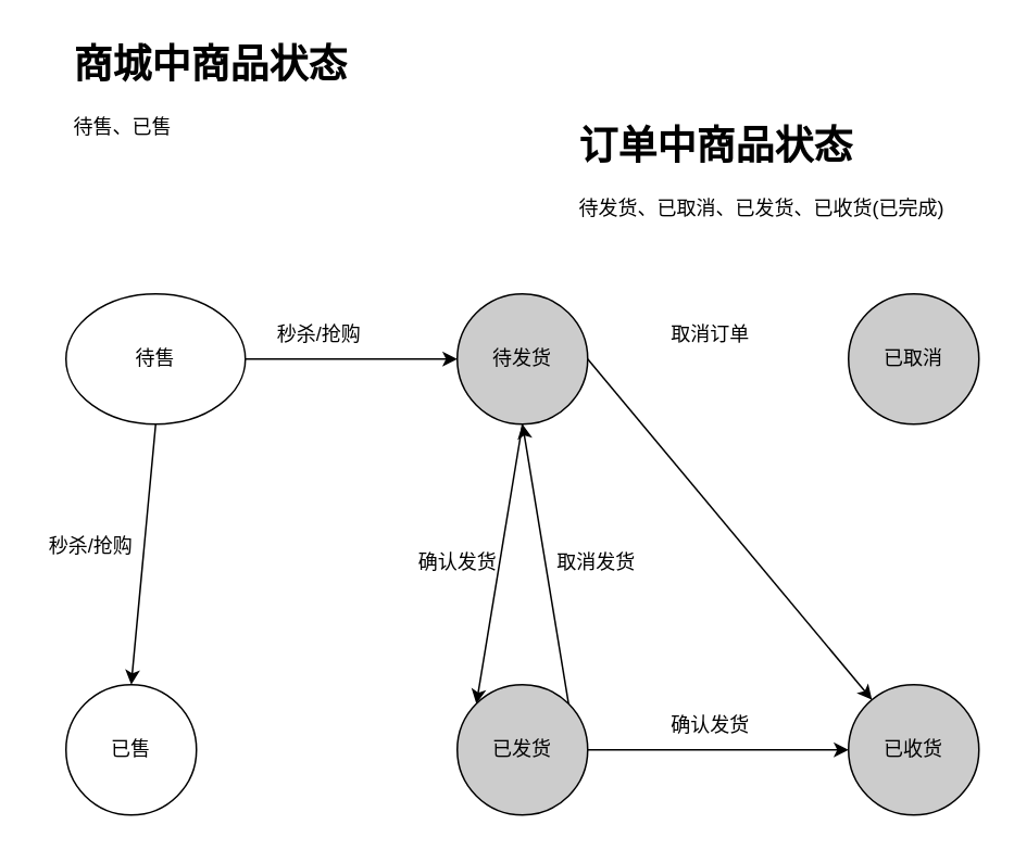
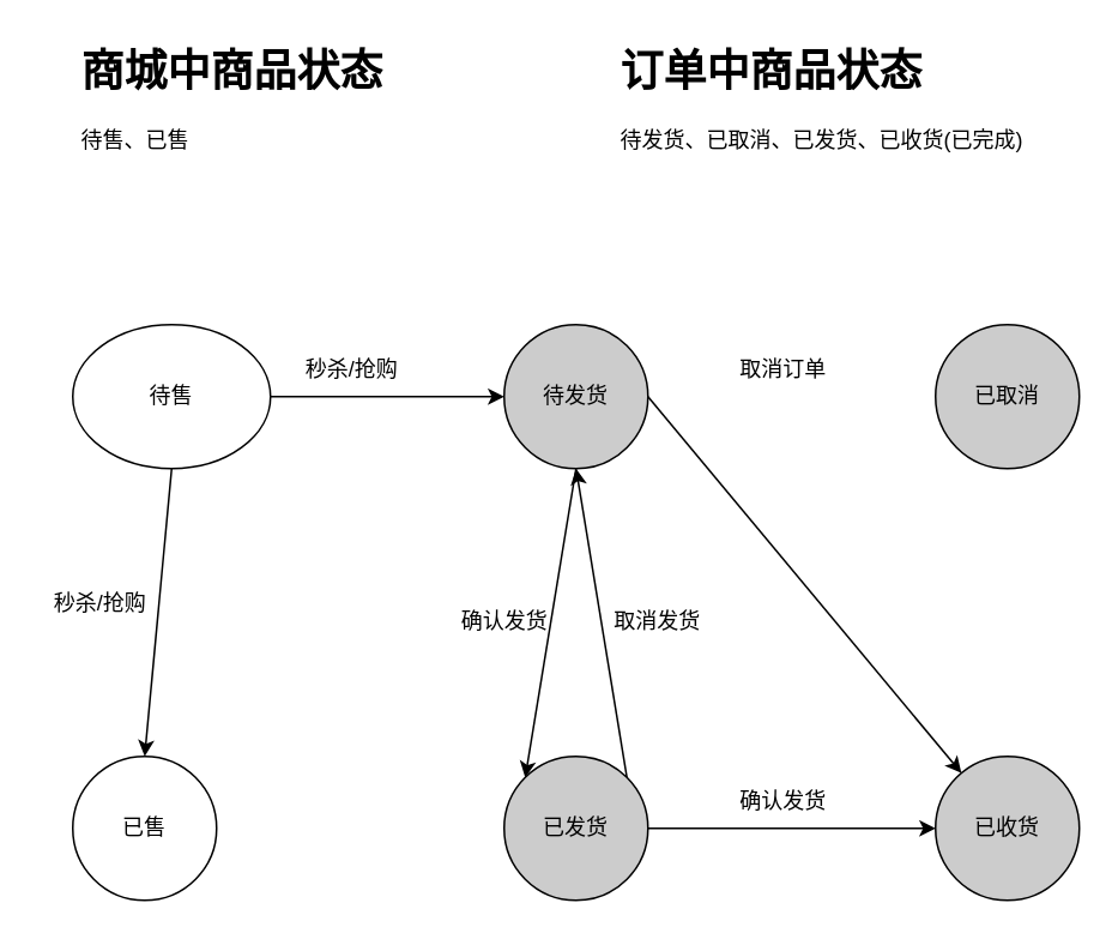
  <mxCell id="0" />
  <mxCell id="1" parent="0" />
- <mxCell id="2" value="&lt;h1&gt;订单中商品状态&lt;/h1&gt;&lt;p&gt;待发货、已取消、已发货、已收货(已完成)&lt;/p&gt;" style="text;html=1;strokeColor=none;fillColor=none;spacing=5;spacingTop=-20;whiteSpace=wrap;overflow=hidden;rounded=0;" vertex="1" parent="1"><mxGeometry x="350" y="70" width="260" height="80" as="geometry" /></mxCell>
+ <mxCell id="2" value="&lt;h1&gt;订单中商品状态&lt;/h1&gt;&lt;p&gt;待发货、已取消、已发货、已收货(已完成)&lt;/p&gt;" style="text;html=1;strokeColor=none;fillColor=none;spacing=5;spacingTop=-20;whiteSpace=wrap;overflow=hidden;rounded=0;" vertex="1" parent="1"><mxGeometry x="340" y="20" width="260" height="80" as="geometry" /></mxCell>
  <mxCell id="3" style="edgeStyle=none;rounded=0;orthogonalLoop=1;jettySize=auto;html=1;exitX=1;exitY=0.5;exitDx=0;exitDy=0;" edge="1" parent="1" source="5" target="10"><mxGeometry relative="1" as="geometry" /></mxCell>
  <mxCell id="4" style="rounded=0;orthogonalLoop=1;jettySize=auto;html=1;exitX=0.5;exitY=1;exitDx=0;exitDy=0;entryX=0;entryY=0;entryDx=0;entryDy=0;" edge="1" parent="1" source="5" target="9"><mxGeometry relative="1" as="geometry" /></mxCell>
  <mxCell id="5" value="待发货" style="ellipse;whiteSpace=wrap;html=1;aspect=fixed;fillColor=#CCCCCC;" vertex="1" parent="1"><mxGeometry x="280" y="180" width="80" height="80" as="geometry" /></mxCell>
  <mxCell id="6" value="已取消" style="ellipse;whiteSpace=wrap;html=1;aspect=fixed;fillColor=#CCCCCC;" vertex="1" parent="1"><mxGeometry x="520" y="180" width="80" height="80" as="geometry" /></mxCell>
  <mxCell id="7" style="edgeStyle=none;rounded=0;orthogonalLoop=1;jettySize=auto;html=1;exitX=1;exitY=0;exitDx=0;exitDy=0;entryX=0.5;entryY=1;entryDx=0;entryDy=0;" edge="1" parent="1" source="9" target="5"><mxGeometry relative="1" as="geometry" /></mxCell>
  <mxCell id="8" style="edgeStyle=none;rounded=0;orthogonalLoop=1;jettySize=auto;html=1;exitX=1;exitY=0.5;exitDx=0;exitDy=0;" edge="1" parent="1" source="9" target="10"><mxGeometry relative="1" as="geometry" /></mxCell>
  <mxCell id="9" value="已发货" style="ellipse;whiteSpace=wrap;html=1;aspect=fixed;fillColor=#CCCCCC;" vertex="1" parent="1"><mxGeometry x="280" y="420" width="80" height="80" as="geometry" /></mxCell>
  <mxCell id="10" value="已收货" style="ellipse;whiteSpace=wrap;html=1;aspect=fixed;fillColor=#CCCCCC;" vertex="1" parent="1"><mxGeometry x="520" y="420" width="80" height="80" as="geometry" /></mxCell>
  <mxCell id="11" style="edgeStyle=none;rounded=0;orthogonalLoop=1;jettySize=auto;html=1;exitX=1;exitY=0.5;exitDx=0;exitDy=0;entryX=0;entryY=0.5;entryDx=0;entryDy=0;" edge="1" parent="1" source="13" target="5"><mxGeometry relative="1" as="geometry" /></mxCell>
  <mxCell id="12" style="edgeStyle=none;rounded=0;orthogonalLoop=1;jettySize=auto;html=1;exitX=0.5;exitY=1;exitDx=0;exitDy=0;entryX=0.5;entryY=0;entryDx=0;entryDy=0;" edge="1" parent="1" source="13" target="16"><mxGeometry relative="1" as="geometry" /></mxCell>
  <mxCell id="13" value="待售" style="ellipse;whiteSpace=wrap;html=1;aspect=fixed;fillColor=#FFFFFF;" vertex="1" parent="1"><mxGeometry x="40" y="180" width="110" height="80" as="geometry" /></mxCell>
  <mxCell id="14" value="秒杀/抢购" style="text;html=1;align=center;verticalAlign=middle;resizable=0;points=[];autosize=1;strokeColor=none;fillColor=none;" vertex="1" parent="1"><mxGeometry x="160" y="190" width="70" height="30" as="geometry" /></mxCell>
  <mxCell id="15" value="&lt;h1&gt;商城中商品状态&lt;/h1&gt;&lt;p&gt;&lt;span style=&quot;text-align: center;&quot;&gt;待售、已售&lt;/span&gt;&lt;/p&gt;" style="text;html=1;strokeColor=none;fillColor=none;spacing=5;spacingTop=-20;whiteSpace=wrap;overflow=hidden;rounded=0;" vertex="1" parent="1"><mxGeometry x="40" y="20" width="180" height="80" as="geometry" /></mxCell>
  <mxCell id="16" value="已售" style="ellipse;whiteSpace=wrap;html=1;aspect=fixed;fillColor=#FFFFFF;" vertex="1" parent="1"><mxGeometry x="40" y="420" width="80" height="80" as="geometry" /></mxCell>
  <mxCell id="17" value="秒杀/抢购" style="text;html=1;align=center;verticalAlign=middle;resizable=0;points=[];autosize=1;strokeColor=none;fillColor=none;" vertex="1" parent="1"><mxGeometry x="20" y="320" width="70" height="30" as="geometry" /></mxCell>
  <mxCell id="18" value="取消订单" style="text;html=1;align=center;verticalAlign=middle;resizable=0;points=[];autosize=1;strokeColor=none;fillColor=none;" vertex="1" parent="1"><mxGeometry x="400" y="190" width="70" height="30" as="geometry" /></mxCell>
  <mxCell id="19" value="确认发货" style="text;html=1;align=center;verticalAlign=middle;resizable=0;points=[];autosize=1;strokeColor=none;fillColor=none;" vertex="1" parent="1"><mxGeometry x="245" y="330" width="70" height="30" as="geometry" /></mxCell>
  <mxCell id="20" value="取消发货" style="text;html=1;align=center;verticalAlign=middle;resizable=0;points=[];autosize=1;strokeColor=none;fillColor=none;" vertex="1" parent="1"><mxGeometry x="330" y="330" width="70" height="30" as="geometry" /></mxCell>
  <mxCell id="21" value="确认发货" style="text;html=1;align=center;verticalAlign=middle;resizable=0;points=[];autosize=1;strokeColor=none;fillColor=none;" vertex="1" parent="1"><mxGeometry x="400" y="430" width="70" height="30" as="geometry" /></mxCell>
